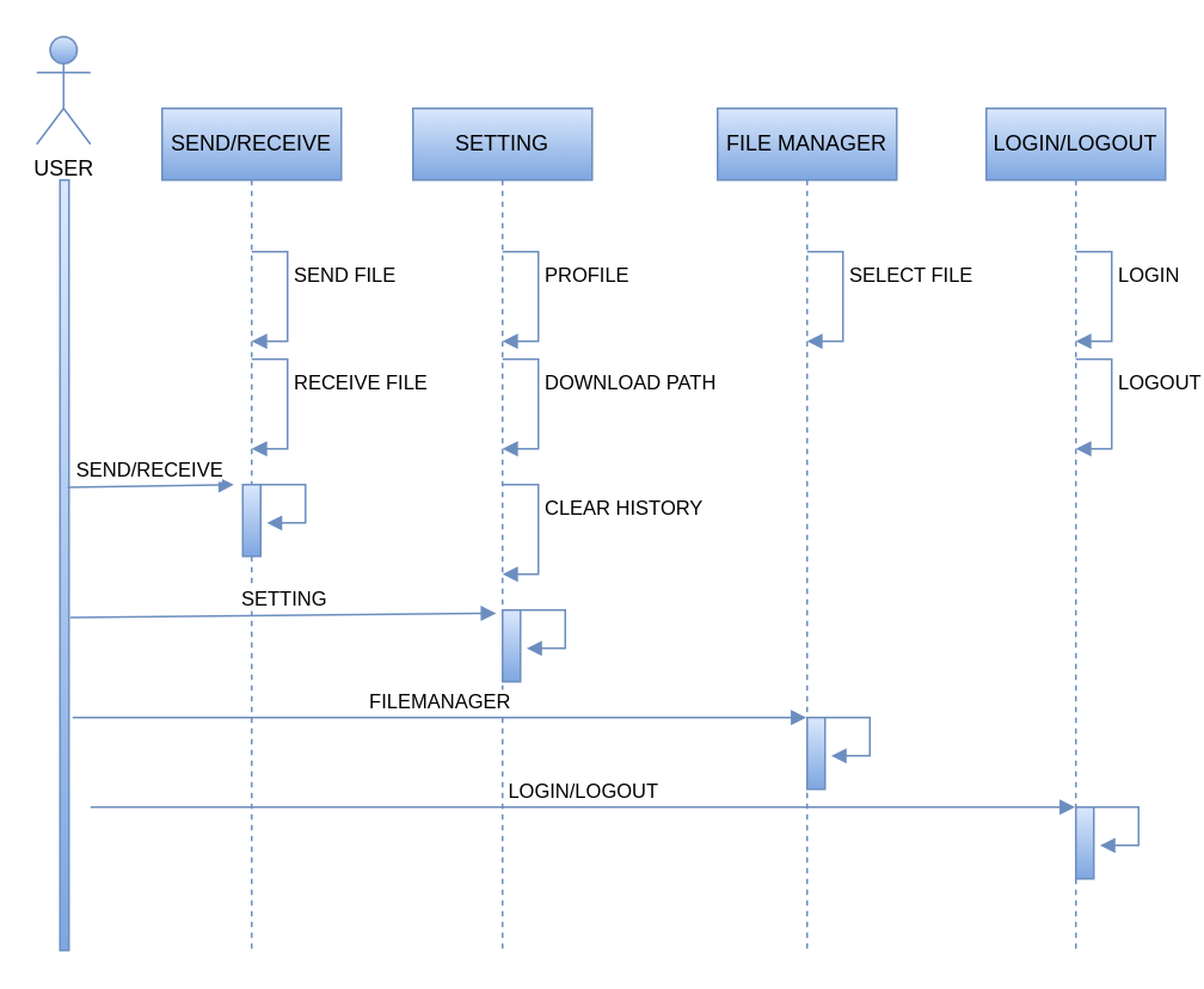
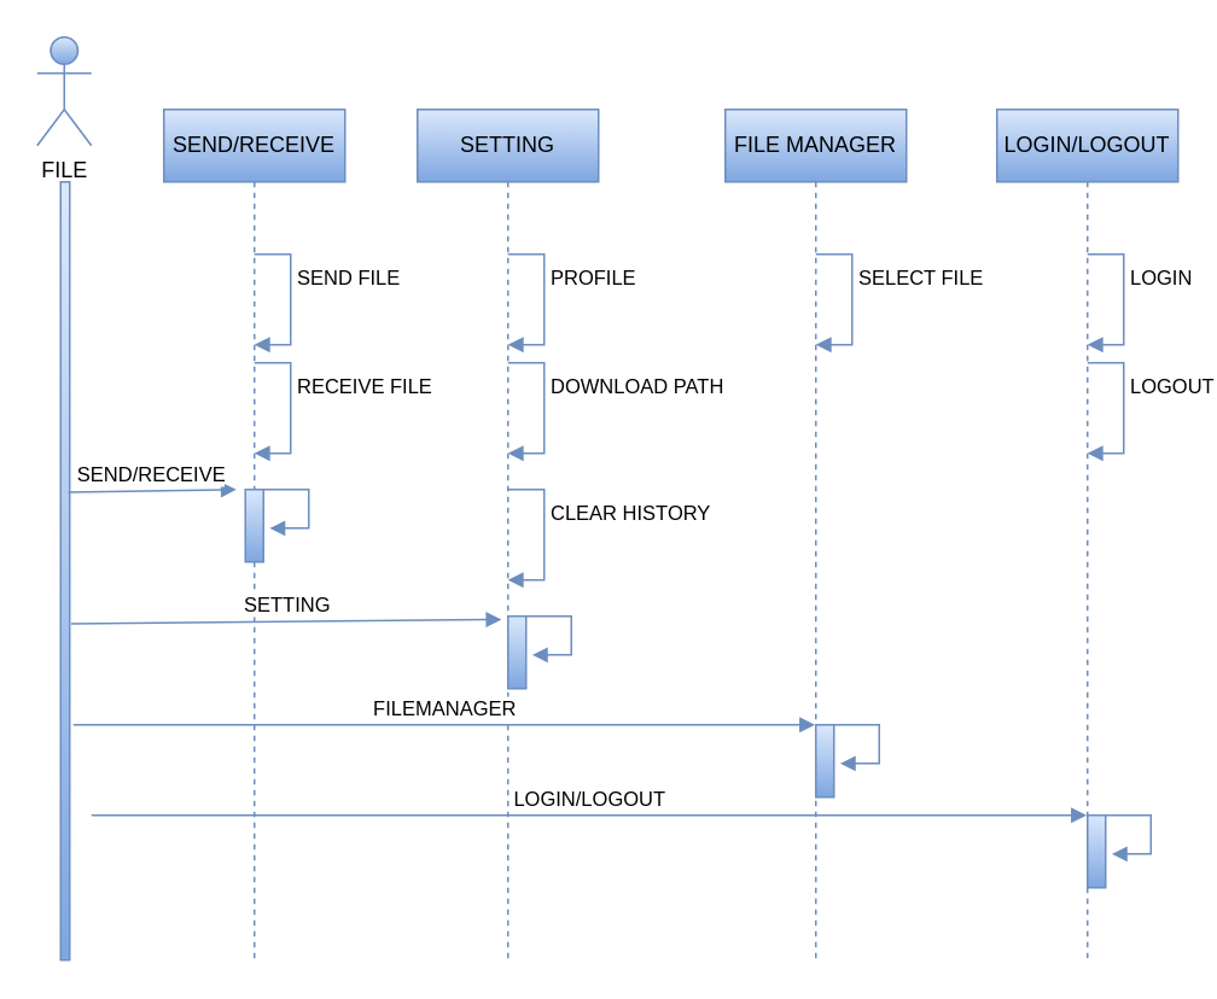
  <mxCell id="0" />
  <mxCell id="1" parent="0" />
- <mxCell id="2" value="USER" style="shape=umlActor;verticalLabelPosition=bottom;verticalAlign=top;html=1;gradientColor=#7ea6e0;fillColor=#dae8fc;strokeColor=#6c8ebf;" vertex="1" parent="1"><mxGeometry x="20" y="20" width="30" height="60" as="geometry" /></mxCell>
+ <mxCell id="2" value="FILE" style="shape=umlActor;verticalLabelPosition=bottom;verticalAlign=top;html=1;gradientColor=#7ea6e0;fillColor=#dae8fc;strokeColor=#6c8ebf;" vertex="1" parent="1"><mxGeometry x="20" y="20" width="30" height="60" as="geometry" /></mxCell>
  <mxCell id="3" value="" style="html=1;points=[];perimeter=orthogonalPerimeter;fillColor=#dae8fc;strokeColor=#6c8ebf;gradientColor=#7ea6e0;" vertex="1" parent="1"><mxGeometry x="33" y="100" width="5" height="430" as="geometry" /></mxCell>
  <mxCell id="4" value="SEND/RECEIVE" style="shape=umlLifeline;perimeter=lifelinePerimeter;whiteSpace=wrap;html=1;container=1;collapsible=0;recursiveResize=0;outlineConnect=0;strokeWidth=1;gradientColor=#7ea6e0;fillColor=#dae8fc;strokeColor=#6c8ebf;" vertex="1" parent="1"><mxGeometry x="90" y="60" width="100" height="470" as="geometry" /></mxCell>
  <mxCell id="5" value="SEND FILE" style="edgeStyle=orthogonalEdgeStyle;html=1;align=left;spacingLeft=2;endArrow=block;rounded=0;strokeColor=#6c8ebf;gradientColor=#7ea6e0;fillColor=#dae8fc;" edge="1" parent="4"><mxGeometry x="-0.5" y="-10" relative="1" as="geometry"><mxPoint x="50" y="80" as="sourcePoint" /><Array as="points"><mxPoint x="70" y="80" /><mxPoint x="70" y="130" /></Array><mxPoint x="50" y="130" as="targetPoint" /><mxPoint x="10" y="10" as="offset" /></mxGeometry></mxCell>
  <mxCell id="6" value="" style="html=1;points=[];perimeter=orthogonalPerimeter;strokeWidth=1;gradientColor=#7ea6e0;fillColor=#dae8fc;strokeColor=#6c8ebf;" vertex="1" parent="4"><mxGeometry x="45" y="210" width="10" height="40" as="geometry" /></mxCell>
  <mxCell id="7" value="" style="edgeStyle=orthogonalEdgeStyle;html=1;align=left;spacingLeft=2;endArrow=block;rounded=0;strokeColor=#6c8ebf;entryX=1.34;entryY=0.535;entryDx=0;entryDy=0;entryPerimeter=0;gradientColor=#7ea6e0;fillColor=#dae8fc;" edge="1" target="6" parent="4"><mxGeometry relative="1" as="geometry"><mxPoint x="55" y="210" as="sourcePoint" /><Array as="points"><mxPoint x="80" y="210" /><mxPoint x="80" y="231" /></Array><mxPoint x="70" y="230" as="targetPoint" /></mxGeometry></mxCell>
  <mxCell id="8" value="RECEIVE FILE" style="edgeStyle=orthogonalEdgeStyle;html=1;align=left;spacingLeft=2;endArrow=block;rounded=0;strokeColor=#6c8ebf;gradientColor=#7ea6e0;fillColor=#dae8fc;" edge="1" parent="1"><mxGeometry x="-0.5" y="-10" relative="1" as="geometry"><mxPoint x="140" y="200" as="sourcePoint" /><Array as="points"><mxPoint x="160" y="200" /><mxPoint x="160" y="250" /></Array><mxPoint x="140" y="250" as="targetPoint" /><mxPoint x="10" y="10" as="offset" /></mxGeometry></mxCell>
  <mxCell id="9" value="SEND/RECEIVE" style="html=1;verticalAlign=bottom;endArrow=block;strokeColor=#6c8ebf;exitX=0.84;exitY=0.399;exitDx=0;exitDy=0;exitPerimeter=0;gradientColor=#7ea6e0;fillColor=#dae8fc;" edge="1" parent="1" source="3"><mxGeometry width="80" relative="1" as="geometry"><mxPoint x="50" y="270" as="sourcePoint" /><mxPoint x="130" y="270" as="targetPoint" /></mxGeometry></mxCell>
  <mxCell id="10" value="SETTING" style="shape=umlLifeline;perimeter=lifelinePerimeter;whiteSpace=wrap;html=1;container=1;collapsible=0;recursiveResize=0;outlineConnect=0;strokeWidth=1;gradientColor=#7ea6e0;fillColor=#dae8fc;strokeColor=#6c8ebf;" vertex="1" parent="1"><mxGeometry x="230" y="60" width="100" height="470" as="geometry" /></mxCell>
  <mxCell id="11" value="PROFILE" style="edgeStyle=orthogonalEdgeStyle;html=1;align=left;spacingLeft=2;endArrow=block;rounded=0;strokeColor=#6c8ebf;gradientColor=#7ea6e0;fillColor=#dae8fc;" edge="1" parent="10"><mxGeometry x="-0.5" y="-10" relative="1" as="geometry"><mxPoint x="50" y="80" as="sourcePoint" /><Array as="points"><mxPoint x="70" y="80" /><mxPoint x="70" y="130" /></Array><mxPoint x="50" y="130" as="targetPoint" /><mxPoint x="10" y="10" as="offset" /></mxGeometry></mxCell>
  <mxCell id="12" value="" style="html=1;points=[];perimeter=orthogonalPerimeter;strokeWidth=1;gradientColor=#7ea6e0;fillColor=#dae8fc;strokeColor=#6c8ebf;" vertex="1" parent="10"><mxGeometry x="50" y="280" width="10" height="40" as="geometry" /></mxCell>
  <mxCell id="13" value="" style="edgeStyle=orthogonalEdgeStyle;html=1;align=left;spacingLeft=2;endArrow=block;rounded=0;strokeColor=#6c8ebf;entryX=1.34;entryY=0.535;entryDx=0;entryDy=0;entryPerimeter=0;gradientColor=#7ea6e0;fillColor=#dae8fc;" edge="1" parent="10" target="12"><mxGeometry relative="1" as="geometry"><mxPoint x="60" y="280" as="sourcePoint" /><Array as="points"><mxPoint x="85" y="280" /><mxPoint x="85" y="301" /></Array><mxPoint x="75" y="300" as="targetPoint" /></mxGeometry></mxCell>
  <mxCell id="14" value="DOWNLOAD PATH" style="edgeStyle=orthogonalEdgeStyle;html=1;align=left;spacingLeft=2;endArrow=block;rounded=0;strokeColor=#6c8ebf;gradientColor=#7ea6e0;fillColor=#dae8fc;" edge="1" parent="1"><mxGeometry x="-0.5" y="-10" relative="1" as="geometry"><mxPoint x="280" y="200" as="sourcePoint" /><Array as="points"><mxPoint x="300" y="200" /><mxPoint x="300" y="250" /></Array><mxPoint x="280" y="250" as="targetPoint" /><mxPoint x="10" y="10" as="offset" /></mxGeometry></mxCell>
  <mxCell id="15" value="CLEAR HISTORY" style="edgeStyle=orthogonalEdgeStyle;html=1;align=left;spacingLeft=2;endArrow=block;rounded=0;strokeColor=#6c8ebf;gradientColor=#7ea6e0;fillColor=#dae8fc;" edge="1" parent="1"><mxGeometry x="-0.5" y="-10" relative="1" as="geometry"><mxPoint x="280" y="270" as="sourcePoint" /><Array as="points"><mxPoint x="300" y="270" /><mxPoint x="300" y="320" /></Array><mxPoint x="280" y="320" as="targetPoint" /><mxPoint x="10" y="10" as="offset" /></mxGeometry></mxCell>
  <mxCell id="16" value="SETTING" style="html=1;verticalAlign=bottom;endArrow=block;strokeColor=#6c8ebf;exitX=1.16;exitY=0.568;exitDx=0;exitDy=0;exitPerimeter=0;gradientColor=#7ea6e0;fillColor=#dae8fc;entryX=-0.36;entryY=0.045;entryDx=0;entryDy=0;entryPerimeter=0;" edge="1" parent="1" source="3" target="12"><mxGeometry width="80" relative="1" as="geometry"><mxPoint x="38" y="351.57" as="sourcePoint" /><mxPoint x="130.8" y="350" as="targetPoint" /></mxGeometry></mxCell>
  <mxCell id="17" value="FILE MANAGER" style="shape=umlLifeline;perimeter=lifelinePerimeter;whiteSpace=wrap;html=1;container=1;collapsible=0;recursiveResize=0;outlineConnect=0;strokeWidth=1;gradientColor=#7ea6e0;fillColor=#dae8fc;strokeColor=#6c8ebf;" vertex="1" parent="1"><mxGeometry x="400" y="60" width="100" height="470" as="geometry" /></mxCell>
  <mxCell id="18" value="SELECT FILE" style="edgeStyle=orthogonalEdgeStyle;html=1;align=left;spacingLeft=2;endArrow=block;rounded=0;strokeColor=#6c8ebf;gradientColor=#7ea6e0;fillColor=#dae8fc;" edge="1" parent="17"><mxGeometry x="-0.5" y="-10" relative="1" as="geometry"><mxPoint x="50" y="80" as="sourcePoint" /><Array as="points"><mxPoint x="70" y="80" /><mxPoint x="70" y="130" /></Array><mxPoint x="50" y="130" as="targetPoint" /><mxPoint x="10" y="10" as="offset" /></mxGeometry></mxCell>
  <mxCell id="19" value="" style="html=1;points=[];perimeter=orthogonalPerimeter;strokeWidth=1;gradientColor=#7ea6e0;fillColor=#dae8fc;strokeColor=#6c8ebf;" vertex="1" parent="17"><mxGeometry x="50" y="340" width="10" height="40" as="geometry" /></mxCell>
  <mxCell id="20" value="" style="edgeStyle=orthogonalEdgeStyle;html=1;align=left;spacingLeft=2;endArrow=block;rounded=0;strokeColor=#6c8ebf;entryX=1.34;entryY=0.535;entryDx=0;entryDy=0;entryPerimeter=0;gradientColor=#7ea6e0;fillColor=#dae8fc;" edge="1" parent="17" target="19"><mxGeometry relative="1" as="geometry"><mxPoint x="60" y="340" as="sourcePoint" /><Array as="points"><mxPoint x="85" y="340" /><mxPoint x="85" y="361" /></Array><mxPoint x="75" y="360" as="targetPoint" /></mxGeometry></mxCell>
  <mxCell id="21" value="FILEMANAGER" style="html=1;verticalAlign=bottom;endArrow=block;strokeColor=#6c8ebf;gradientColor=#7ea6e0;fillColor=#dae8fc;" edge="1" parent="1" target="17"><mxGeometry width="80" relative="1" as="geometry"><mxPoint x="40" y="400" as="sourcePoint" /><mxPoint x="120" y="400" as="targetPoint" /></mxGeometry></mxCell>
  <mxCell id="22" value="LOGIN/LOGOUT" style="shape=umlLifeline;perimeter=lifelinePerimeter;whiteSpace=wrap;html=1;container=1;collapsible=0;recursiveResize=0;outlineConnect=0;strokeWidth=1;gradientColor=#7ea6e0;fillColor=#dae8fc;strokeColor=#6c8ebf;" vertex="1" parent="1"><mxGeometry x="550" y="60" width="100" height="470" as="geometry" /></mxCell>
  <mxCell id="23" value="LOGIN" style="edgeStyle=orthogonalEdgeStyle;html=1;align=left;spacingLeft=2;endArrow=block;rounded=0;strokeColor=#6c8ebf;gradientColor=#7ea6e0;fillColor=#dae8fc;" edge="1" parent="22"><mxGeometry x="-0.5" y="-10" relative="1" as="geometry"><mxPoint x="50" y="80" as="sourcePoint" /><Array as="points"><mxPoint x="70" y="80" /><mxPoint x="70" y="130" /></Array><mxPoint x="50" y="130" as="targetPoint" /><mxPoint x="10" y="10" as="offset" /></mxGeometry></mxCell>
  <mxCell id="24" value="" style="html=1;points=[];perimeter=orthogonalPerimeter;strokeWidth=1;gradientColor=#7ea6e0;fillColor=#dae8fc;strokeColor=#6c8ebf;" vertex="1" parent="22"><mxGeometry x="50" y="390" width="10" height="40" as="geometry" /></mxCell>
  <mxCell id="25" value="" style="edgeStyle=orthogonalEdgeStyle;html=1;align=left;spacingLeft=2;endArrow=block;rounded=0;strokeColor=#6c8ebf;entryX=1.34;entryY=0.535;entryDx=0;entryDy=0;entryPerimeter=0;gradientColor=#7ea6e0;fillColor=#dae8fc;" edge="1" parent="22" target="24"><mxGeometry relative="1" as="geometry"><mxPoint x="60" y="390" as="sourcePoint" /><Array as="points"><mxPoint x="85" y="390" /><mxPoint x="85" y="411" /></Array><mxPoint x="75" y="410" as="targetPoint" /></mxGeometry></mxCell>
  <mxCell id="26" value="LOGOUT" style="edgeStyle=orthogonalEdgeStyle;html=1;align=left;spacingLeft=2;endArrow=block;rounded=0;strokeColor=#6c8ebf;gradientColor=#7ea6e0;fillColor=#dae8fc;" edge="1" parent="1"><mxGeometry x="-0.5" y="-10" relative="1" as="geometry"><mxPoint x="600" y="200" as="sourcePoint" /><Array as="points"><mxPoint x="620" y="200" /><mxPoint x="620" y="250" /></Array><mxPoint x="600" y="250" as="targetPoint" /><mxPoint x="10" y="10" as="offset" /></mxGeometry></mxCell>
  <mxCell id="27" value="LOGIN/LOGOUT" style="html=1;verticalAlign=bottom;endArrow=block;strokeColor=#6c8ebf;gradientColor=#7ea6e0;fillColor=#dae8fc;" edge="1" parent="1" target="22"><mxGeometry width="80" relative="1" as="geometry"><mxPoint x="50" y="450" as="sourcePoint" /><mxPoint x="459.5" y="450" as="targetPoint" /></mxGeometry></mxCell>
